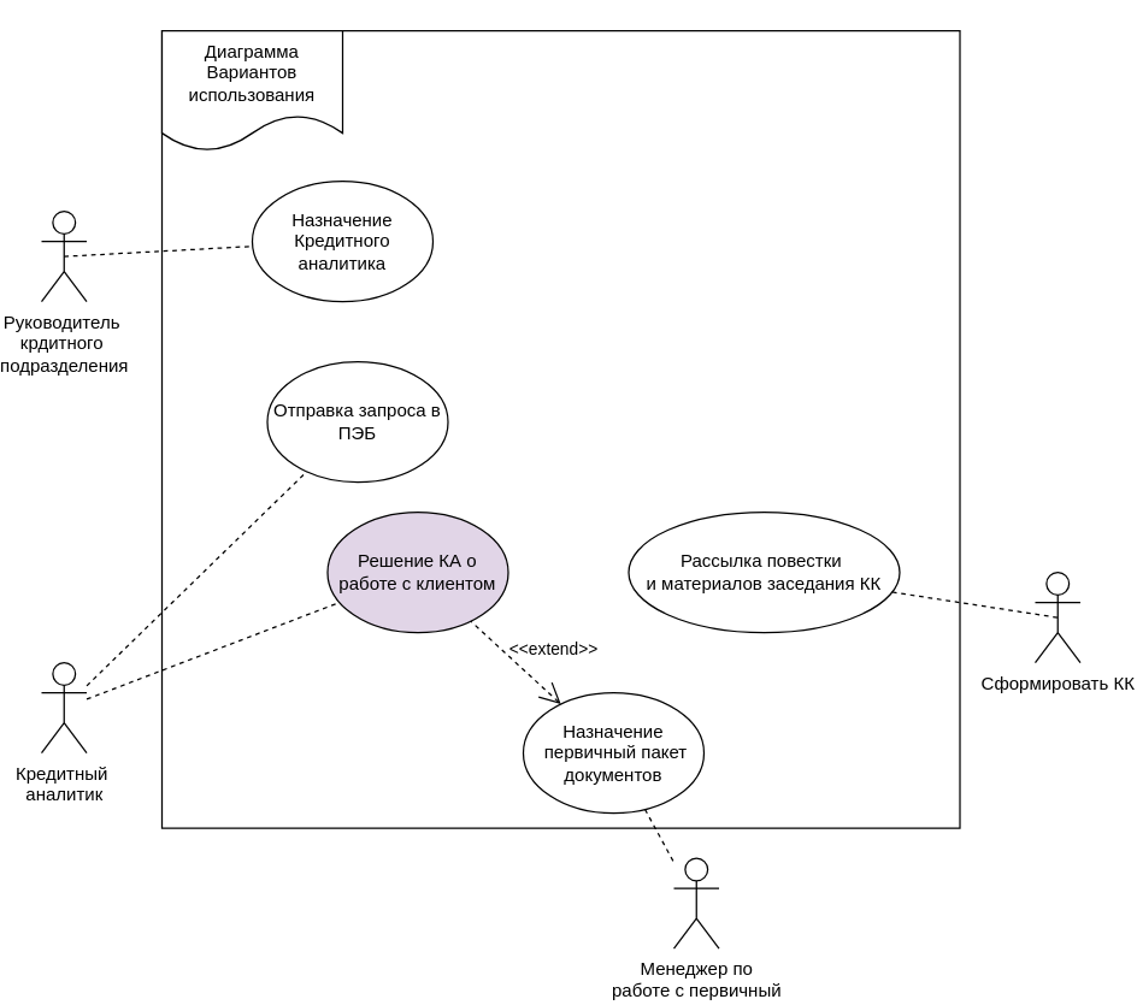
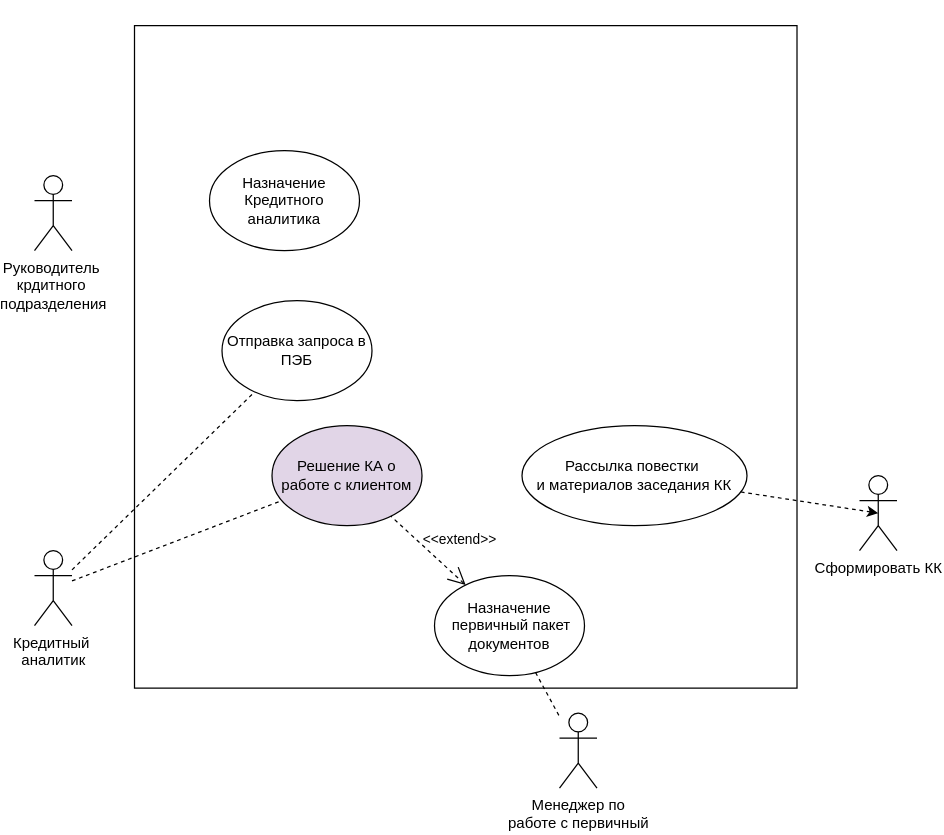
  <mxCell id="0" />
  <mxCell id="1" parent="0" />
  <mxCell id="2" value="" style="whiteSpace=wrap;html=1;aspect=fixed;" parent="1" vertex="1"><mxGeometry x="100" y="20" width="530" height="530" as="geometry" /></mxCell>
  <mxCell id="3" value="Кредитный&amp;nbsp;&lt;br&gt;аналитик" style="shape=umlActor;verticalLabelPosition=bottom;verticalAlign=top;html=1;outlineConnect=0;" parent="1" vertex="1"><mxGeometry x="20" y="440" width="30" height="60" as="geometry" /></mxCell>
  <mxCell id="4" value="Руководитель&amp;nbsp;&lt;br&gt;крдитного&amp;nbsp;&lt;br&gt;подразделения" style="shape=umlActor;verticalLabelPosition=bottom;verticalAlign=top;html=1;outlineConnect=0;" parent="1" vertex="1"><mxGeometry x="20" y="140" width="30" height="60" as="geometry" /></mxCell>
  <mxCell id="5" style="edgeStyle=orthogonalEdgeStyle;rounded=0;orthogonalLoop=1;jettySize=auto;html=1;exitX=0.5;exitY=1;exitDx=0;exitDy=0;" parent="1" source="2" target="2" edge="1"><mxGeometry relative="1" as="geometry" /></mxCell>
  <mxCell id="6" value="Назначение Кредитного аналитика" style="ellipse;whiteSpace=wrap;html=1;" parent="1" vertex="1"><mxGeometry x="160" y="120" width="120" height="80" as="geometry" /></mxCell>
  <mxCell id="7" value="Решение КА о работе с клиентом" style="ellipse;whiteSpace=wrap;html=1;fillColor=#e1d5e7;" parent="1" vertex="1"><mxGeometry x="210" y="340" width="120" height="80" as="geometry" /></mxCell>
  <mxCell id="8" value="Отправка запроса в ПЭБ" style="ellipse;whiteSpace=wrap;html=1;" parent="1" vertex="1"><mxGeometry x="170" y="240" width="120" height="80" as="geometry" /></mxCell>
  <mxCell id="9" value="Назначение &amp;nbsp;первичный пакет документов" style="ellipse;whiteSpace=wrap;html=1;" parent="1" vertex="1"><mxGeometry x="340" y="460" width="120" height="80" as="geometry" /></mxCell>
  <mxCell id="10" value="Менеджер по &lt;br&gt;работе с первичный" style="shape=umlActor;verticalLabelPosition=bottom;verticalAlign=top;html=1;outlineConnect=0;" parent="1" vertex="1"><mxGeometry x="440" y="570" width="30" height="60" as="geometry" /></mxCell>
- <mxCell id="11" value="" style="endArrow=none;dashed=1;html=1;rounded=0;exitX=0.5;exitY=0.5;exitDx=0;exitDy=0;exitPerimeter=0;" parent="1" source="4" target="6" edge="1"><mxGeometry width="50" height="50" relative="1" as="geometry"><mxPoint x="410" y="300" as="sourcePoint" /><mxPoint x="460" y="250" as="targetPoint" /></mxGeometry></mxCell>
  <mxCell id="12" value="" style="endArrow=none;dashed=1;html=1;rounded=0;" parent="1" source="3" target="8" edge="1"><mxGeometry width="50" height="50" relative="1" as="geometry"><mxPoint x="410" y="300" as="sourcePoint" /><mxPoint x="460" y="250" as="targetPoint" /></mxGeometry></mxCell>
  <mxCell id="13" value="" style="endArrow=none;dashed=1;html=1;rounded=0;" parent="1" source="9" target="10" edge="1"><mxGeometry width="50" height="50" relative="1" as="geometry"><mxPoint x="410" y="300" as="sourcePoint" /><mxPoint x="460" y="250" as="targetPoint" /></mxGeometry></mxCell>
- <mxCell id="14" value="Диаграмма Вариантов использования" style="shape=document;whiteSpace=wrap;html=1;boundedLbl=1;" parent="1" vertex="1"><mxGeometry x="100" y="20" width="120" height="80" as="geometry" /></mxCell>
  <mxCell id="15" value="" style="endArrow=none;dashed=1;html=1;rounded=0;" parent="1" source="3" target="7" edge="1"><mxGeometry width="50" height="50" relative="1" as="geometry"><mxPoint x="410" y="300" as="sourcePoint" /><mxPoint x="460" y="250" as="targetPoint" /></mxGeometry></mxCell>
  <mxCell id="16" value="&amp;lt;&amp;lt;extend&amp;gt;&amp;gt;" style="edgeStyle=none;html=1;startArrow=open;endArrow=none;startSize=12;verticalAlign=bottom;dashed=1;labelBackgroundColor=none;rounded=0;" parent="1" source="9" target="7" edge="1"><mxGeometry x="-0.452" y="-17" width="160" relative="1" as="geometry"><mxPoint x="350" y="330" as="sourcePoint" /><mxPoint x="510" y="330" as="targetPoint" /><mxPoint as="offset" /></mxGeometry></mxCell>
  <mxCell id="17" value="Рассылка повестки&amp;nbsp;&lt;br&gt;и материалов заседания КК" style="ellipse;whiteSpace=wrap;html=1;" parent="1" vertex="1"><mxGeometry x="410" y="340" width="180" height="80" as="geometry" /></mxCell>
  <mxCell id="18" value="Сформировать КК" style="shape=umlActor;verticalLabelPosition=bottom;verticalAlign=top;html=1;outlineConnect=0;" parent="1" vertex="1"><mxGeometry x="680" y="380" width="30" height="60" as="geometry" /></mxCell>
- <mxCell id="19" value="" style="endArrow=none;dashed=1;html=1;rounded=0;entryX=0.5;entryY=0.5;entryDx=0;entryDy=0;entryPerimeter=0;" parent="1" source="17" target="18" edge="1"><mxGeometry width="50" height="50" relative="1" as="geometry"><mxPoint x="410" y="360" as="sourcePoint" /><mxPoint x="460" y="310" as="targetPoint" /></mxGeometry></mxCell>
+ <mxCell id="19" value="" style="endArrow=classic;dashed=1;html=1;rounded=0;entryX=0.5;entryY=0.5;entryDx=0;entryDy=0;entryPerimeter=0;" parent="1" source="17" target="18" edge="1"><mxGeometry width="50" height="50" relative="1" as="geometry"><mxPoint x="410" y="360" as="sourcePoint" /><mxPoint x="460" y="310" as="targetPoint" /></mxGeometry></mxCell>
